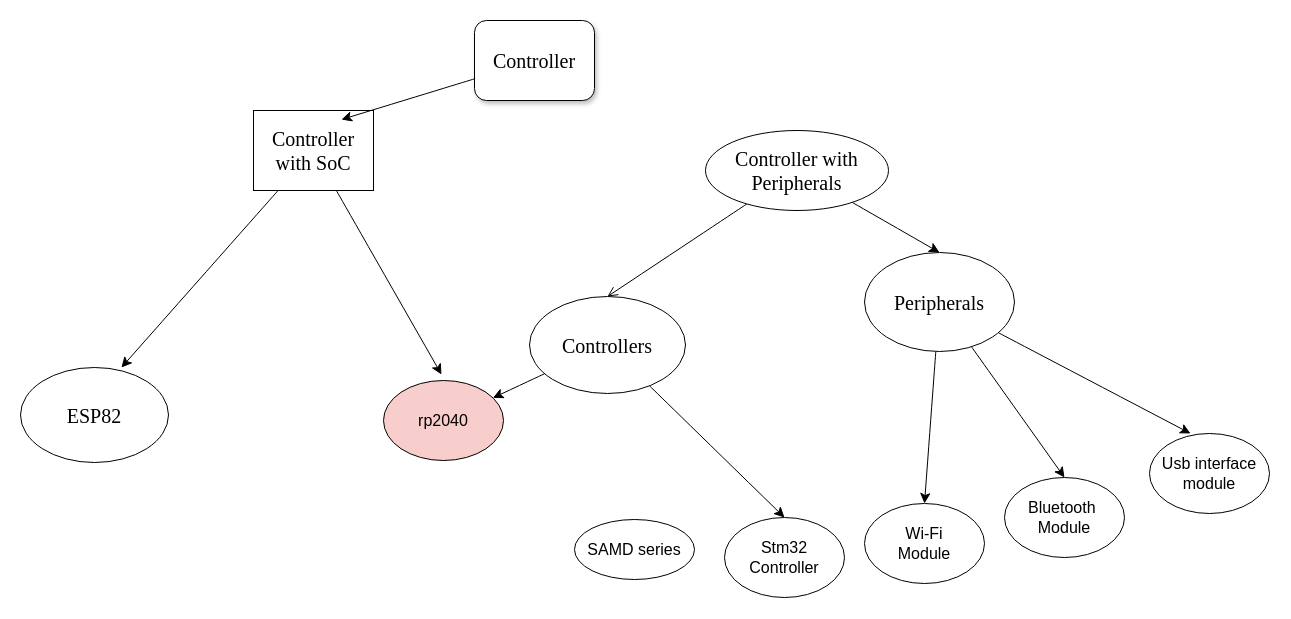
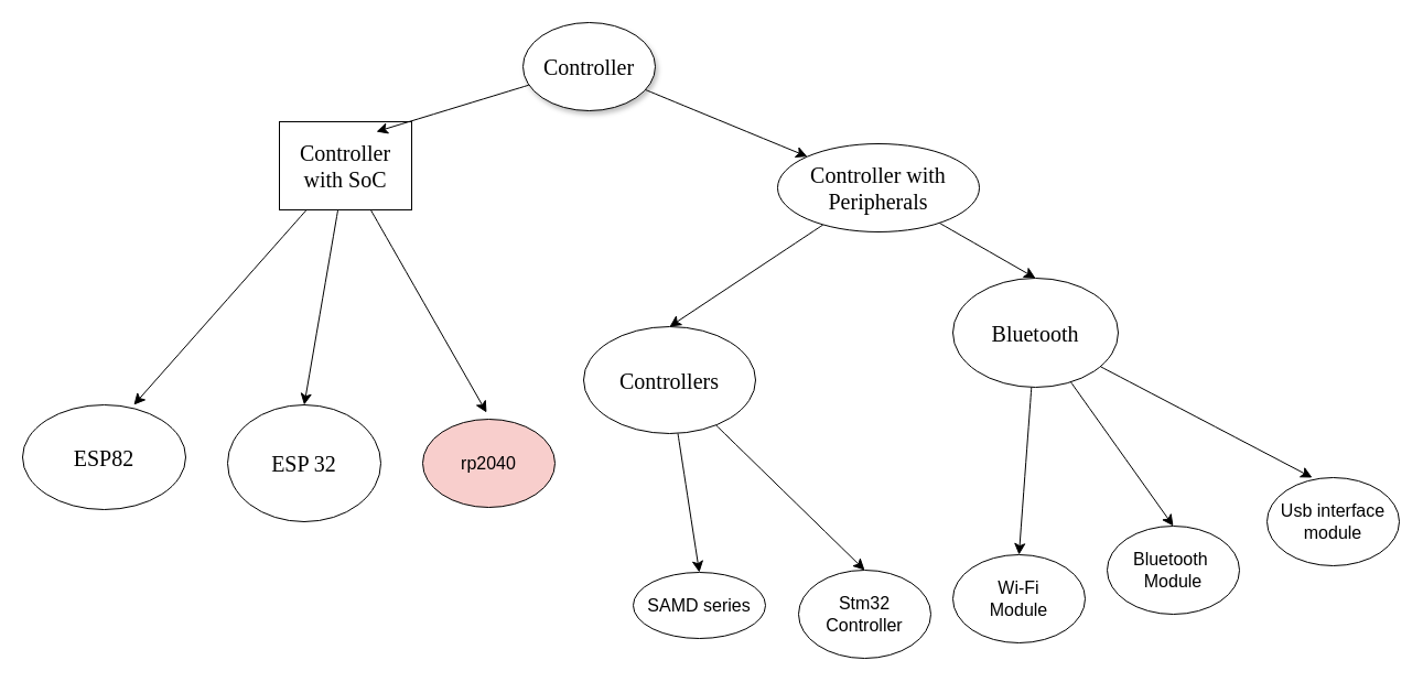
  <mxCell id="0" />
  <mxCell id="1" parent="0" />
- <mxCell id="3" value="&lt;font face=&quot;Times New Roman&quot;&gt;Controller&lt;/font&gt;" style="whiteSpace=wrap;html=1;hachureGap=4;fontFamily=Architects Daughter;fontSource=https%3A%2F%2Ffonts.googleapis.com%2Fcss%3Ffamily%3DArchitects%2BDaughter;fontSize=20;shadow=1;labelBackgroundColor=none;rounded=1;" vertex="1" parent="1"><mxGeometry x="474" y="20" width="120" height="80" as="geometry" /></mxCell>
+ <mxCell id="2" style="edgeStyle=none;curved=1;rounded=0;hachureGap=4;orthogonalLoop=1;jettySize=auto;html=1;entryX=0;entryY=0;entryDx=0;entryDy=0;fontFamily=Architects Daughter;fontSource=https%3A%2F%2Ffonts.googleapis.com%2Fcss%3Ffamily%3DArchitects%2BDaughter;fontSize=16;startSize=8;endSize=8;labelBackgroundColor=none;fontColor=default;" edge="1" parent="1" source="3" target="8"><mxGeometry relative="1" as="geometry" /></mxCell>
+ <mxCell id="3" value="&lt;font face=&quot;Times New Roman&quot;&gt;Controller&lt;/font&gt;" style="ellipse;whiteSpace=wrap;html=1;hachureGap=4;fontFamily=Architects Daughter;fontSource=https%3A%2F%2Ffonts.googleapis.com%2Fcss%3Ffamily%3DArchitects%2BDaughter;fontSize=20;shadow=1;labelBackgroundColor=none;rounded=0;" vertex="1" parent="1"><mxGeometry x="474" y="20" width="120" height="80" as="geometry" /></mxCell>
+ <mxCell id="4" style="edgeStyle=none;curved=1;rounded=0;hachureGap=4;orthogonalLoop=1;jettySize=auto;html=1;entryX=0.5;entryY=0;entryDx=0;entryDy=0;fontFamily=Architects Daughter;fontSource=https%3A%2F%2Ffonts.googleapis.com%2Fcss%3Ffamily%3DArchitects%2BDaughter;fontSize=16;startSize=8;endSize=8;labelBackgroundColor=none;fontColor=default;" edge="1" parent="1" source="5" target="10"><mxGeometry relative="1" as="geometry" /></mxCell>
  <mxCell id="5" value="&lt;font face=&quot;Times New Roman&quot;&gt;Controller with SoC&lt;/font&gt;" style="whiteSpace=wrap;html=1;hachureGap=4;fontFamily=Architects Daughter;fontSource=https%3A%2F%2Ffonts.googleapis.com%2Fcss%3Ffamily%3DArchitects%2BDaughter;fontSize=20;labelBackgroundColor=none;rounded=0;" vertex="1" parent="1"><mxGeometry x="253" y="110" width="120" height="80" as="geometry" /></mxCell>
  <mxCell id="6" style="edgeStyle=none;curved=1;rounded=0;hachureGap=4;orthogonalLoop=1;jettySize=auto;html=1;entryX=0.5;entryY=0;entryDx=0;entryDy=0;fontFamily=Architects Daughter;fontSource=https%3A%2F%2Ffonts.googleapis.com%2Fcss%3Ffamily%3DArchitects%2BDaughter;fontSize=16;startSize=8;endSize=8;labelBackgroundColor=none;fontColor=default;" edge="1" parent="1" source="8" target="16"><mxGeometry relative="1" as="geometry" /></mxCell>
- <mxCell id="7" style="edgeStyle=none;curved=1;rounded=0;hachureGap=4;orthogonalLoop=1;jettySize=auto;html=1;entryX=0.5;entryY=0;entryDx=0;entryDy=0;fontFamily=Architects Daughter;fontSource=https%3A%2F%2Ffonts.googleapis.com%2Fcss%3Ffamily%3DArchitects%2BDaughter;fontSize=16;startSize=8;endSize=8;labelBackgroundColor=none;fontColor=default;endArrow=open;" edge="1" parent="1" source="8" target="13"><mxGeometry relative="1" as="geometry" /></mxCell>
+ <mxCell id="7" style="edgeStyle=none;curved=1;rounded=0;hachureGap=4;orthogonalLoop=1;jettySize=auto;html=1;entryX=0.5;entryY=0;entryDx=0;entryDy=0;fontFamily=Architects Daughter;fontSource=https%3A%2F%2Ffonts.googleapis.com%2Fcss%3Ffamily%3DArchitects%2BDaughter;fontSize=16;startSize=8;endSize=8;labelBackgroundColor=none;fontColor=default;" edge="1" parent="1" source="8" target="13"><mxGeometry relative="1" as="geometry" /></mxCell>
  <mxCell id="8" value="&lt;font face=&quot;Times New Roman&quot;&gt;Controller with Peripherals&lt;/font&gt;" style="ellipse;whiteSpace=wrap;html=1;hachureGap=4;fontFamily=Architects Daughter;fontSource=https%3A%2F%2Ffonts.googleapis.com%2Fcss%3Ffamily%3DArchitects%2BDaughter;fontSize=20;labelBackgroundColor=none;rounded=0;" vertex="1" parent="1"><mxGeometry x="705" y="130" width="183" height="80" as="geometry" /></mxCell>
  <mxCell id="9" value="&lt;font face=&quot;Times New Roman&quot;&gt;ESP82&lt;/font&gt;" style="ellipse;whiteSpace=wrap;html=1;hachureGap=4;fontFamily=Architects Daughter;fontSource=https%3A%2F%2Ffonts.googleapis.com%2Fcss%3Ffamily%3DArchitects%2BDaughter;fontSize=20;labelBackgroundColor=none;rounded=0;" vertex="1" parent="1"><mxGeometry x="20" y="367" width="148" height="95" as="geometry" /></mxCell>
+ <mxCell id="10" value="&lt;font face=&quot;Times New Roman&quot;&gt;ESP 32&lt;/font&gt;" style="ellipse;whiteSpace=wrap;html=1;hachureGap=4;fontFamily=Architects Daughter;fontSource=https%3A%2F%2Ffonts.googleapis.com%2Fcss%3Ffamily%3DArchitects%2BDaughter;fontSize=20;labelBackgroundColor=none;rounded=0;" vertex="1" parent="1"><mxGeometry x="206" y="367" width="139" height="106" as="geometry" /></mxCell>
  <mxCell id="11" style="edgeStyle=none;curved=1;rounded=0;orthogonalLoop=1;jettySize=auto;html=1;entryX=0.5;entryY=0;entryDx=0;entryDy=0;fontSize=12;startSize=8;endSize=8;" edge="1" parent="1" source="13" target="20"><mxGeometry relative="1" as="geometry" /></mxCell>
- <mxCell id="12" style="edgeStyle=none;curved=1;rounded=0;orthogonalLoop=1;jettySize=auto;html=1;fontSize=12;startSize=8;endSize=8;" edge="1" parent="1" source="13" target="25"><mxGeometry relative="1" as="geometry" /></mxCell>
+ <mxCell id="12" style="edgeStyle=none;curved=1;rounded=0;orthogonalLoop=1;jettySize=auto;html=1;entryX=0.5;entryY=0;entryDx=0;entryDy=0;fontSize=12;startSize=8;endSize=8;" edge="1" parent="1" source="13" target="19"><mxGeometry relative="1" as="geometry" /></mxCell>
  <mxCell id="13" value="&lt;font face=&quot;Times New Roman&quot;&gt;Controllers&lt;/font&gt;" style="ellipse;whiteSpace=wrap;html=1;hachureGap=4;fontFamily=Architects Daughter;fontSource=https%3A%2F%2Ffonts.googleapis.com%2Fcss%3Ffamily%3DArchitects%2BDaughter;fontSize=20;labelBackgroundColor=none;rounded=0;" vertex="1" parent="1"><mxGeometry x="529" y="296" width="156" height="97" as="geometry" /></mxCell>
  <mxCell id="14" style="edgeStyle=none;curved=1;rounded=0;orthogonalLoop=1;jettySize=auto;html=1;entryX=0.5;entryY=0;entryDx=0;entryDy=0;fontSize=12;startSize=8;endSize=8;" edge="1" parent="1" source="16" target="21"><mxGeometry relative="1" as="geometry" /></mxCell>
  <mxCell id="15" style="edgeStyle=none;curved=1;rounded=0;orthogonalLoop=1;jettySize=auto;html=1;entryX=0.5;entryY=0;entryDx=0;entryDy=0;fontSize=12;startSize=8;endSize=8;" edge="1" parent="1" source="16" target="22"><mxGeometry relative="1" as="geometry" /></mxCell>
- <mxCell id="16" value="&lt;font face=&quot;Times New Roman&quot;&gt;Peripherals&lt;/font&gt;" style="ellipse;whiteSpace=wrap;html=1;hachureGap=4;fontFamily=Architects Daughter;fontSource=https%3A%2F%2Ffonts.googleapis.com%2Fcss%3Ffamily%3DArchitects%2BDaughter;fontSize=20;labelBackgroundColor=none;rounded=0;" vertex="1" parent="1"><mxGeometry x="864" y="252" width="150" height="99" as="geometry" /></mxCell>
+ <mxCell id="16" value="&lt;font face=&quot;Times New Roman&quot;&gt;Bluetooth&lt;/font&gt;" style="ellipse;whiteSpace=wrap;html=1;hachureGap=4;fontFamily=Architects Daughter;fontSource=https%3A%2F%2Ffonts.googleapis.com%2Fcss%3Ffamily%3DArchitects%2BDaughter;fontSize=20;labelBackgroundColor=none;rounded=0;" vertex="1" parent="1"><mxGeometry x="864" y="252" width="150" height="99" as="geometry" /></mxCell>
  <mxCell id="17" style="edgeStyle=none;curved=1;rounded=0;hachureGap=4;orthogonalLoop=1;jettySize=auto;html=1;entryX=0.733;entryY=0.113;entryDx=0;entryDy=0;entryPerimeter=0;fontFamily=Architects Daughter;fontSource=https%3A%2F%2Ffonts.googleapis.com%2Fcss%3Ffamily%3DArchitects%2BDaughter;fontSize=16;startSize=8;endSize=8;labelBackgroundColor=none;fontColor=default;" edge="1" parent="1" source="3" target="5"><mxGeometry relative="1" as="geometry" /></mxCell>
  <mxCell id="18" style="edgeStyle=none;curved=1;rounded=0;hachureGap=4;orthogonalLoop=1;jettySize=auto;html=1;entryX=0.682;entryY=0;entryDx=0;entryDy=0;entryPerimeter=0;fontFamily=Architects Daughter;fontSource=https%3A%2F%2Ffonts.googleapis.com%2Fcss%3Ffamily%3DArchitects%2BDaughter;fontSize=16;startSize=8;endSize=8;labelBackgroundColor=none;fontColor=default;" edge="1" parent="1" source="5" target="9"><mxGeometry relative="1" as="geometry" /></mxCell>
  <mxCell id="19" value="SAMD series" style="ellipse;whiteSpace=wrap;html=1;fontSize=16;" vertex="1" parent="1"><mxGeometry x="574" y="519" width="120" height="60" as="geometry" /></mxCell>
  <mxCell id="20" value="Stm32 Controller" style="ellipse;whiteSpace=wrap;html=1;fontSize=16;" vertex="1" parent="1"><mxGeometry x="724" y="517" width="120" height="80" as="geometry" /></mxCell>
  <mxCell id="21" value="Wi-Fi&lt;br&gt;Module" style="ellipse;whiteSpace=wrap;html=1;fontSize=16;" vertex="1" parent="1"><mxGeometry x="864" y="503" width="120" height="80" as="geometry" /></mxCell>
  <mxCell id="22" value="Bluetooth&amp;nbsp;&lt;br&gt;Module" style="ellipse;whiteSpace=wrap;html=1;fontSize=16;" vertex="1" parent="1"><mxGeometry x="1004" y="477" width="120" height="80" as="geometry" /></mxCell>
  <mxCell id="23" value="Usb interface&lt;br&gt;module" style="ellipse;whiteSpace=wrap;html=1;fontSize=16;" vertex="1" parent="1"><mxGeometry x="1149" y="433" width="120" height="80" as="geometry" /></mxCell>
  <mxCell id="24" style="edgeStyle=none;curved=1;rounded=0;orthogonalLoop=1;jettySize=auto;html=1;entryX=0.342;entryY=0;entryDx=0;entryDy=0;entryPerimeter=0;fontSize=12;startSize=8;endSize=8;" edge="1" parent="1" source="16" target="23"><mxGeometry relative="1" as="geometry" /></mxCell>
  <mxCell id="25" value="rp2040" style="ellipse;whiteSpace=wrap;html=1;fontSize=16;fillColor=#f8cecc;" vertex="1" parent="1"><mxGeometry x="383" y="380" width="120" height="80" as="geometry" /></mxCell>
  <mxCell id="26" style="edgeStyle=none;curved=1;rounded=0;orthogonalLoop=1;jettySize=auto;html=1;entryX=0.483;entryY=-0.075;entryDx=0;entryDy=0;entryPerimeter=0;fontSize=12;startSize=8;endSize=8;" edge="1" parent="1" source="5" target="25"><mxGeometry relative="1" as="geometry" /></mxCell>
